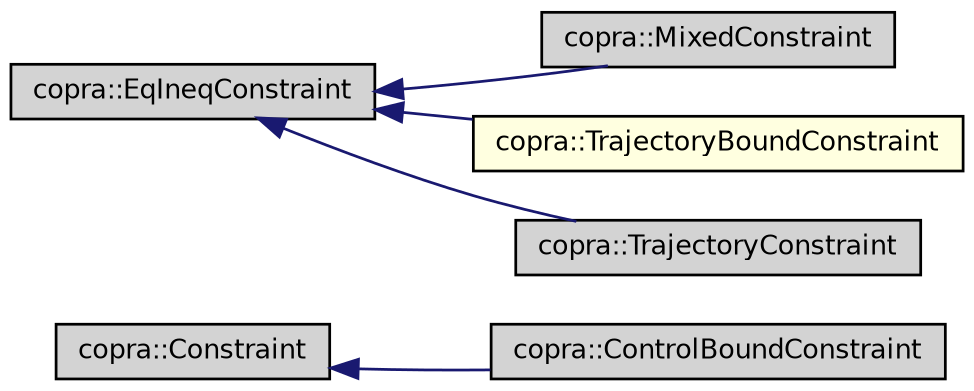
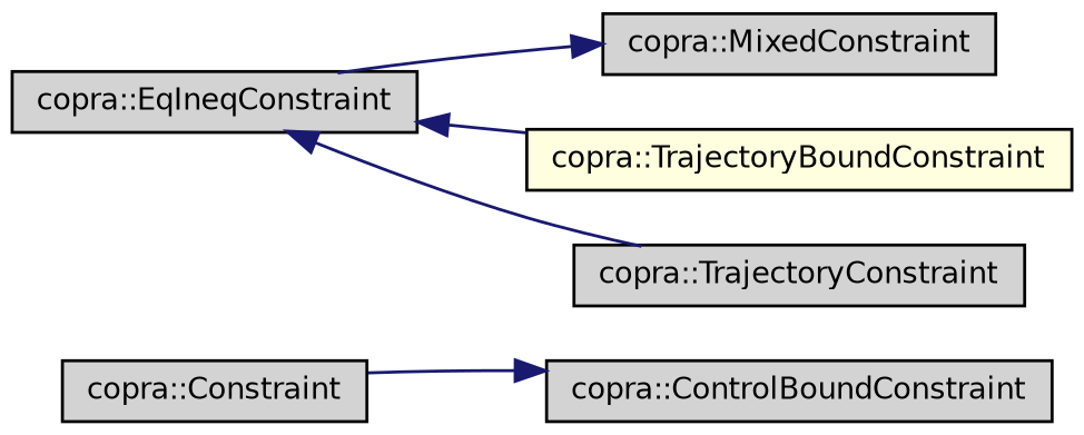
  digraph {
    rankdir=LR
    node [color=black fillcolor=lightgrey fontname=Helvetica fontsize=10 shape=record style=filled]
    edge [color=midnightblue dir=back fontname=Helvetica fontsize=10 labelfontname=Helvetica labelfontsize=10 style=solid]
    n1 [height=0.2 label="copra::Constraint" width=0.4]
    n2 [height=0.2 label="copra::ControlBoundConstraint" width=0.4]
    n3 [height=0.2 label="copra::EqIneqConstraint" width=0.4]
    n4 [height=0.2 label="copra::MixedConstraint" width=0.4]
    n5 [fillcolor=lightyellow height=0.2 label="copra::TrajectoryBoundConstraint" width=0.4]
    n6 [height=0.2 label="copra::TrajectoryConstraint" width=0.4]
-   n1 -> n2
-   n3 -> n4
+   n2 -> n1
+   n4 -> n3
    n3 -> n5
    n3 -> n6
  }
